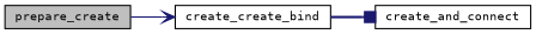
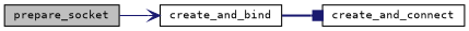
  digraph {
    fontname="DejaVu Sans Mono"
    rankdir=LR
    node [color=black fillcolor=white fontname="DejaVu Sans Mono" fontsize=10 shape=record style=filled]
    edge [color=midnightblue fontname="DejaVu Sans Mono" fontsize=10 labelfontname=Helvetica labelfontsize=10]
-   n1 [fillcolor=grey75 fontcolor=black height=0.2 label=prepare_create width=0.4]
-   n2 [height=0.2 label=create_create_bind width=0.4]
+   n1 [fillcolor=grey75 fontcolor=black height=0.2 label=prepare_socket width=0.4]
+   n2 [height=0.2 label=create_and_bind width=0.4]
    n3 [height=0.2 label=create_and_connect width=0.4]
    n1 -> n2 [arrowhead=vee style=solid]
    n2 -> n3 [arrowhead=box style=bold]
  }
